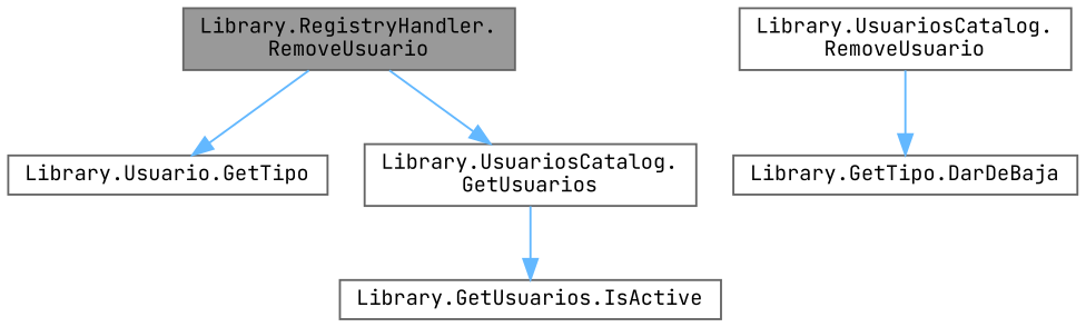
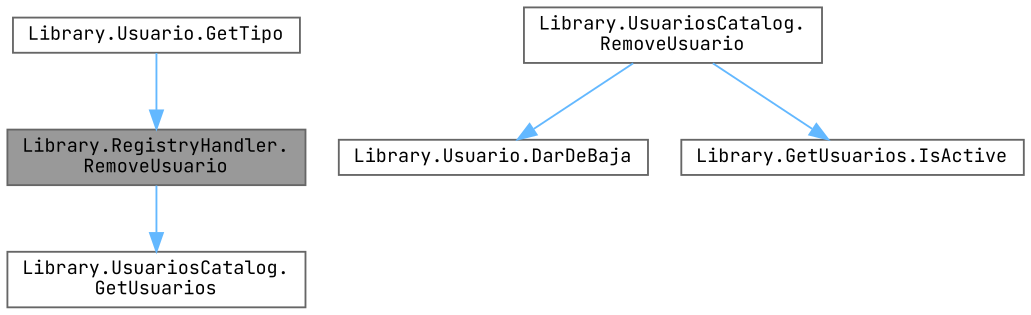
  digraph {
    fontname="JetBrains Mono"
    rankdir=TB
    node [color=grey40 fillcolor=white fontname="JetBrains Mono" fontsize=10 shape=box style=filled]
    edge [color=steelblue1 fontname="JetBrains Mono" fontsize=10 labelfontname=Helvetica labelfontsize=10 style=solid]
    n1 [color=gray40 fillcolor=grey60 fontcolor=black height=0.2 label="Library.RegistryHandler.\lRemoveUsuario" width=0.4]
    n2 [height=0.2 label="Library.Usuario.GetTipo" width=0.4]
    n3 [height=0.2 label="Library.UsuariosCatalog.\lGetUsuarios" width=0.4]
    n4 [height=0.2 label="Library.UsuariosCatalog.\lRemoveUsuario" width=0.4]
-   n5 [height=0.2 label="Library.GetTipo.DarDeBaja" width=0.4]
+   n5 [height=0.2 label="Library.Usuario.DarDeBaja" width=0.4]
    n6 [height=0.2 label="Library.GetUsuarios.IsActive" width=0.4]
-   n1 -> n2
+   n2 -> n1
    n1 -> n3
    n4 -> n5
-   n3 -> n6
+   n4 -> n6
  }
